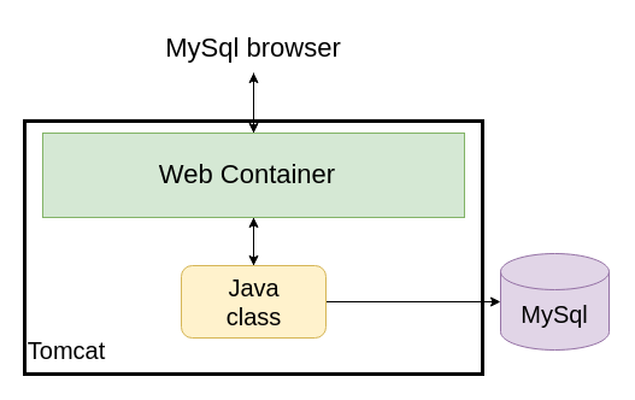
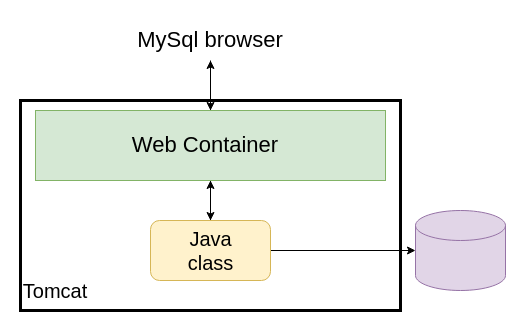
  <mxCell id="0" />
  <mxCell id="1" parent="0" />
  <mxCell id="2" value="" style="rounded=0;whiteSpace=wrap;html=1;fontSize=20;strokeWidth=3;" vertex="1" parent="1"><mxGeometry x="20" y="100" width="380" height="210" as="geometry" /></mxCell>
  <mxCell id="3" style="edgeStyle=orthogonalEdgeStyle;rounded=0;orthogonalLoop=1;jettySize=auto;html=1;entryX=0.5;entryY=1;entryDx=0;entryDy=0;" edge="1" parent="1" source="6" target="8"><mxGeometry relative="1" as="geometry" /></mxCell>
  <mxCell id="4" style="edgeStyle=orthogonalEdgeStyle;rounded=0;orthogonalLoop=1;jettySize=auto;html=1;fontSize=22;" edge="1" parent="1" source="6" target="13"><mxGeometry relative="1" as="geometry"><mxPoint x="210" y="220" as="targetPoint" /></mxGeometry></mxCell>
  <mxCell id="5" style="edgeStyle=orthogonalEdgeStyle;rounded=0;orthogonalLoop=1;jettySize=auto;html=1;fontSize=20;" edge="1" parent="1" source="6"><mxGeometry relative="1" as="geometry"><mxPoint x="210" y="220" as="targetPoint" /></mxGeometry></mxCell>
  <mxCell id="6" value="" style="rounded=0;whiteSpace=wrap;html=1;fillColor=#d5e8d4;strokeColor=#82b366;" vertex="1" parent="1"><mxGeometry x="35" y="110" width="350" height="70" as="geometry" /></mxCell>
  <mxCell id="7" style="edgeStyle=orthogonalEdgeStyle;rounded=0;orthogonalLoop=1;jettySize=auto;html=1;entryX=0.5;entryY=0;entryDx=0;entryDy=0;" edge="1" parent="1" source="8" target="6"><mxGeometry relative="1" as="geometry" /></mxCell>
  <mxCell id="8" value="MySql browser" style="text;html=1;strokeColor=none;fillColor=none;align=center;verticalAlign=middle;whiteSpace=wrap;rounded=0;fontSize=22;" vertex="1" parent="1"><mxGeometry x="80" y="20" width="260" height="40" as="geometry" /></mxCell>
  <mxCell id="9" value="Web Container" style="text;html=1;strokeColor=none;fillColor=none;align=center;verticalAlign=middle;whiteSpace=wrap;rounded=0;fontSize=22;" vertex="1" parent="1"><mxGeometry x="95" y="135" width="220" height="20" as="geometry" /></mxCell>
  <mxCell id="10" style="edgeStyle=orthogonalEdgeStyle;rounded=0;orthogonalLoop=1;jettySize=auto;html=1;entryX=0.5;entryY=1;entryDx=0;entryDy=0;fontSize=22;" edge="1" parent="1" source="12" target="6"><mxGeometry relative="1" as="geometry" /></mxCell>
  <mxCell id="11" style="edgeStyle=orthogonalEdgeStyle;rounded=0;orthogonalLoop=1;jettySize=auto;html=1;entryX=0;entryY=0.5;entryDx=0;entryDy=0;entryPerimeter=0;fontSize=20;" edge="1" parent="1" source="12" target="14"><mxGeometry relative="1" as="geometry" /></mxCell>
  <mxCell id="12" value="" style="rounded=1;whiteSpace=wrap;html=1;fontSize=22;fillColor=#fff2cc;strokeColor=#d6b656;" vertex="1" parent="1"><mxGeometry x="150" y="220" width="120" height="60" as="geometry" /></mxCell>
  <mxCell id="13" value="Java class" style="text;html=1;strokeColor=none;fillColor=none;align=center;verticalAlign=middle;whiteSpace=wrap;rounded=0;fontSize=20;" vertex="1" parent="1"><mxGeometry x="192.5" y="240" width="35" height="20" as="geometry" /></mxCell>
  <mxCell id="14" value="" style="shape=cylinder3;whiteSpace=wrap;html=1;boundedLbl=1;backgroundOutline=1;size=15;fontSize=20;fillColor=#e1d5e7;strokeColor=#9673a6;" vertex="1" parent="1"><mxGeometry x="415" y="210" width="90" height="80" as="geometry" /></mxCell>
- <mxCell id="15" value="MySql" style="text;html=1;strokeColor=none;fillColor=none;align=center;verticalAlign=middle;whiteSpace=wrap;rounded=0;fontSize=20;" vertex="1" parent="1"><mxGeometry x="440" y="250" width="40" height="20" as="geometry" /></mxCell>
  <mxCell id="16" value="Tomcat" style="text;html=1;strokeColor=none;fillColor=none;align=center;verticalAlign=middle;whiteSpace=wrap;rounded=0;fontSize=20;" vertex="1" parent="1"><mxGeometry x="35" y="280" width="40" height="20" as="geometry" /></mxCell>
